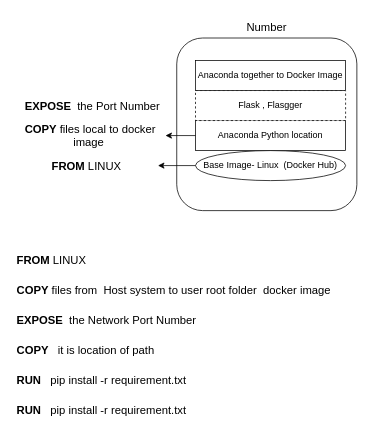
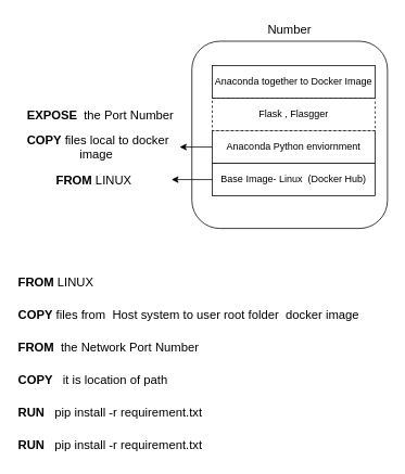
  <mxCell id="0" />
  <mxCell id="1" parent="0" />
  <mxCell id="2" value="" style="rounded=1;whiteSpace=wrap;html=1;" vertex="1" parent="1"><mxGeometry x="235" y="50" width="240" height="230" as="geometry" /></mxCell>
- <mxCell id="3" value="&lt;span&gt;Base Image- Linux&amp;nbsp; (Docker Hub)&lt;/span&gt;" style="ellipse;whiteSpace=wrap;html=1;" vertex="1" parent="1"><mxGeometry x="260" y="200" width="200" height="40" as="geometry" /></mxCell>
- <mxCell id="4" value="Anaconda Python location" style="rounded=0;whiteSpace=wrap;html=1;" vertex="1" parent="1"><mxGeometry x="260" y="160" width="200" height="40" as="geometry" /></mxCell>
+ <mxCell id="3" value="&lt;span&gt;Base Image- Linux&amp;nbsp; (Docker Hub)&lt;/span&gt;" style="rounded=0;whiteSpace=wrap;html=1;" vertex="1" parent="1"><mxGeometry x="260" y="200" width="200" height="40" as="geometry" /></mxCell>
+ <mxCell id="4" value="Anaconda Python enviornment" style="rounded=0;whiteSpace=wrap;html=1;" vertex="1" parent="1"><mxGeometry x="260" y="160" width="200" height="40" as="geometry" /></mxCell>
  <mxCell id="5" value="Flask , Flasgger" style="rounded=0;whiteSpace=wrap;html=1;dashed=1;" vertex="1" parent="1"><mxGeometry x="260" y="120" width="200" height="40" as="geometry" /></mxCell>
  <mxCell id="6" value="Anaconda together to Docker Image" style="rounded=0;whiteSpace=wrap;html=1;" vertex="1" parent="1"><mxGeometry x="260" y="80" width="200" height="40" as="geometry" /></mxCell>
  <mxCell id="7" value="&lt;font style=&quot;font-size: 15px&quot;&gt;Number&lt;/font&gt;" style="text;html=1;strokeColor=none;fillColor=none;align=center;verticalAlign=middle;whiteSpace=wrap;rounded=0;" vertex="1" parent="1"><mxGeometry x="320" y="20" width="70" height="30" as="geometry" /></mxCell>
  <mxCell id="8" value="" style="endArrow=classic;html=1;rounded=0;fontSize=15;exitX=0;exitY=0.5;exitDx=0;exitDy=0;" edge="1" parent="1" source="3"><mxGeometry width="50" height="50" relative="1" as="geometry"><mxPoint x="190" y="340" as="sourcePoint" /><mxPoint x="210" y="220" as="targetPoint" /></mxGeometry></mxCell>
  <mxCell id="9" value="&lt;b&gt;FROM&lt;/b&gt; LINUX" style="text;html=1;strokeColor=none;fillColor=none;align=center;verticalAlign=middle;whiteSpace=wrap;rounded=0;fontSize=15;" vertex="1" parent="1"><mxGeometry x="30" y="205" width="170" height="30" as="geometry" /></mxCell>
  <mxCell id="10" value="&lt;b&gt;COPY&amp;nbsp;&lt;/b&gt;files local to docker image&amp;nbsp;" style="text;html=1;strokeColor=none;fillColor=none;align=center;verticalAlign=middle;whiteSpace=wrap;rounded=0;fontSize=15;" vertex="1" parent="1"><mxGeometry x="20" y="165" width="200" height="30" as="geometry" /></mxCell>
  <mxCell id="11" value="" style="endArrow=classic;html=1;rounded=0;fontSize=15;exitX=0;exitY=0.5;exitDx=0;exitDy=0;entryX=1;entryY=0.5;entryDx=0;entryDy=0;" edge="1" parent="1" source="4"><mxGeometry width="50" height="50" relative="1" as="geometry"><mxPoint x="270" y="230" as="sourcePoint" /><mxPoint x="220" y="180" as="targetPoint" /></mxGeometry></mxCell>
  <mxCell id="12" value="&lt;b&gt;EXPOSE&amp;nbsp;&amp;nbsp;&lt;/b&gt;the Port Number&amp;nbsp;" style="text;html=1;strokeColor=none;fillColor=none;align=center;verticalAlign=middle;whiteSpace=wrap;rounded=0;fontSize=15;" vertex="1" parent="1"><mxGeometry x="30" y="125" width="190" height="30" as="geometry" /></mxCell>
  <mxCell id="13" value="&lt;b&gt;FROM&lt;/b&gt; LINUX" style="text;html=1;strokeColor=none;fillColor=none;align=left;verticalAlign=middle;whiteSpace=wrap;rounded=0;fontSize=15;" vertex="1" parent="1"><mxGeometry x="20" y="330" width="170" height="30" as="geometry" /></mxCell>
  <mxCell id="14" value="&lt;b&gt;COPY&amp;nbsp;&lt;/b&gt;files from&amp;nbsp; Host system to user root folder&amp;nbsp; docker image&amp;nbsp;" style="text;html=1;strokeColor=none;fillColor=none;align=left;verticalAlign=middle;whiteSpace=wrap;rounded=0;fontSize=15;" vertex="1" parent="1"><mxGeometry x="20" y="370" width="440" height="30" as="geometry" /></mxCell>
- <mxCell id="15" value="&lt;b&gt;EXPOSE&amp;nbsp;&amp;nbsp;&lt;/b&gt;the Network Port Number&amp;nbsp;" style="text;html=1;strokeColor=none;fillColor=none;align=left;verticalAlign=middle;whiteSpace=wrap;rounded=0;fontSize=15;" vertex="1" parent="1"><mxGeometry x="20" y="410" width="280" height="30" as="geometry" /></mxCell>
+ <mxCell id="15" value="&lt;b&gt;FROM&amp;nbsp;&amp;nbsp;&lt;/b&gt;the Network Port Number&amp;nbsp;" style="text;html=1;strokeColor=none;fillColor=none;align=left;verticalAlign=middle;whiteSpace=wrap;rounded=0;fontSize=15;" vertex="1" parent="1"><mxGeometry x="20" y="410" width="280" height="30" as="geometry" /></mxCell>
  <mxCell id="16" value="&lt;b&gt;COPY&amp;nbsp; &amp;nbsp;&lt;/b&gt;it is location of path&amp;nbsp;" style="text;html=1;strokeColor=none;fillColor=none;align=left;verticalAlign=middle;whiteSpace=wrap;rounded=0;fontSize=15;" vertex="1" parent="1"><mxGeometry x="20" y="450" width="320" height="30" as="geometry" /></mxCell>
  <mxCell id="17" value="&lt;b&gt;RUN&amp;nbsp; &amp;nbsp;&lt;/b&gt;pip install -r requirement.txt" style="text;html=1;strokeColor=none;fillColor=none;align=left;verticalAlign=middle;whiteSpace=wrap;rounded=0;fontSize=15;" vertex="1" parent="1"><mxGeometry x="20" y="490" width="320" height="30" as="geometry" /></mxCell>
  <mxCell id="18" value="&lt;b&gt;RUN&amp;nbsp; &amp;nbsp;&lt;/b&gt;pip install -r requirement.txt" style="text;html=1;strokeColor=none;fillColor=none;align=left;verticalAlign=middle;whiteSpace=wrap;rounded=0;fontSize=15;" vertex="1" parent="1"><mxGeometry x="20" y="530" width="320" height="30" as="geometry" /></mxCell>
